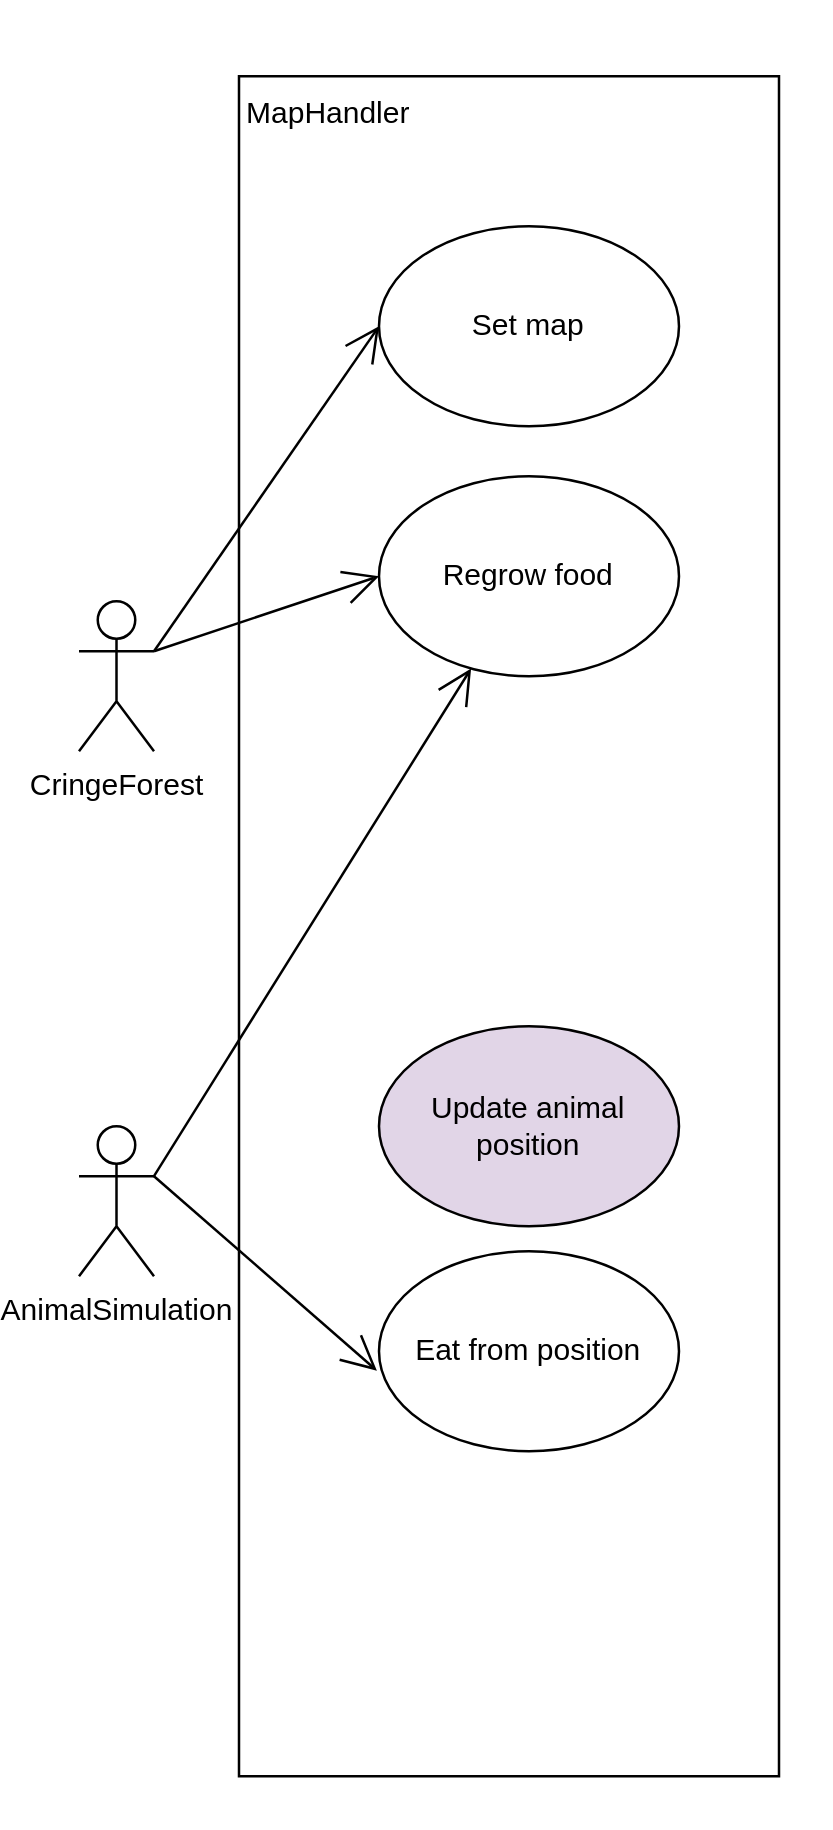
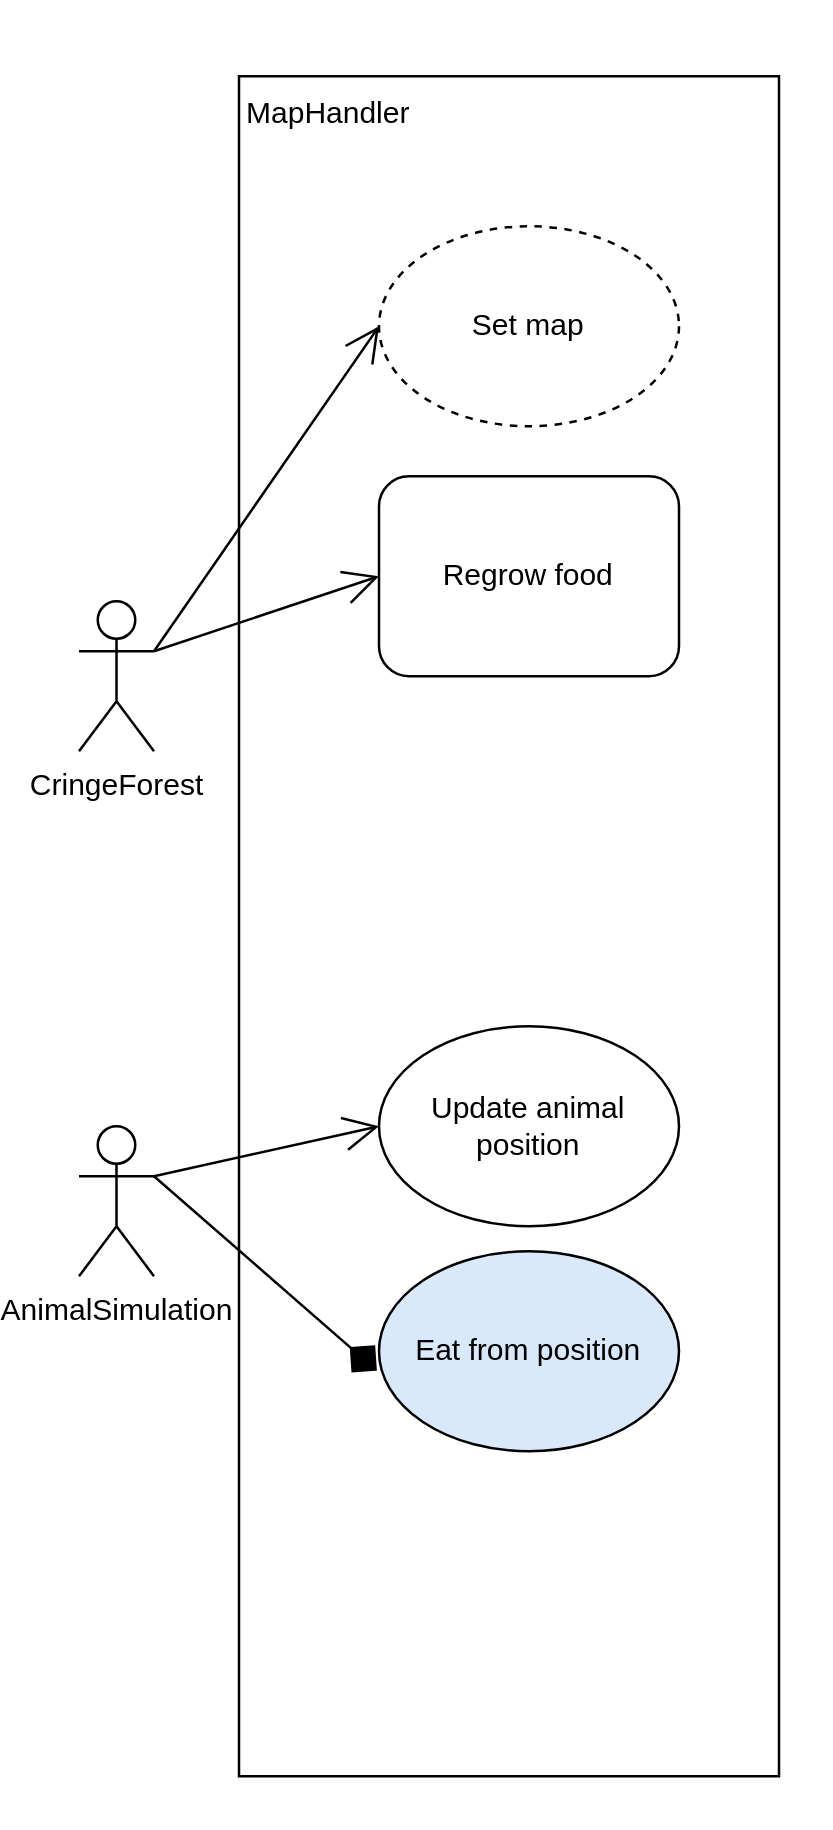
  <mxCell id="0" />
  <mxCell id="1" parent="0" />
  <mxCell id="2" value="" style="rounded=0;whiteSpace=wrap;html=1;" parent="1" vertex="1"><mxGeometry x="84" y="30" width="216" height="680" as="geometry" /></mxCell>
  <mxCell id="3" value="MapHandler" style="text;html=1;strokeColor=none;fillColor=none;align=center;verticalAlign=middle;whiteSpace=wrap;rounded=0;" parent="1" vertex="1"><mxGeometry x="100" y="20" width="40" height="50" as="geometry" /></mxCell>
  <mxCell id="4" value="CringeForest" style="shape=umlActor;verticalLabelPosition=bottom;verticalAlign=top;html=1;outlineConnect=0;direction=east;" parent="1" vertex="1"><mxGeometry x="20" y="240" width="30" height="60" as="geometry" /></mxCell>
- <mxCell id="5" value="Regrow food" style="ellipse;whiteSpace=wrap;html=1;" parent="1" vertex="1"><mxGeometry x="140" y="190" width="120" height="80" as="geometry" /></mxCell>
- <mxCell id="6" value="Update animal position" style="ellipse;whiteSpace=wrap;html=1;fillColor=#e1d5e7;" parent="1" vertex="1"><mxGeometry x="140" y="410" width="120" height="80" as="geometry" /></mxCell>
+ <mxCell id="5" value="Regrow food" style="whiteSpace=wrap;html=1;rounded=1;" parent="1" vertex="1"><mxGeometry x="140" y="190" width="120" height="80" as="geometry" /></mxCell>
+ <mxCell id="6" value="Update animal position" style="ellipse;whiteSpace=wrap;html=1;" parent="1" vertex="1"><mxGeometry x="140" y="410" width="120" height="80" as="geometry" /></mxCell>
  <mxCell id="7" value="AnimalSimulation" style="shape=umlActor;verticalLabelPosition=bottom;verticalAlign=top;html=1;outlineConnect=0;" parent="1" vertex="1"><mxGeometry x="20" y="450" width="30" height="60" as="geometry" /></mxCell>
- <mxCell id="8" value="Set map" style="ellipse;whiteSpace=wrap;html=1;" parent="1" vertex="1"><mxGeometry x="140" y="90" width="120" height="80" as="geometry" /></mxCell>
+ <mxCell id="8" value="Set map" style="ellipse;whiteSpace=wrap;html=1;dashed=1;" parent="1" vertex="1"><mxGeometry x="140" y="90" width="120" height="80" as="geometry" /></mxCell>
  <mxCell id="9" value="" style="endArrow=open;endFill=1;endSize=12;html=1;entryX=0;entryY=0.5;entryDx=0;entryDy=0;entryPerimeter=0;" parent="1" target="8" edge="1"><mxGeometry width="160" relative="1" as="geometry"><mxPoint x="50" y="260" as="sourcePoint" /><mxPoint x="380" y="270" as="targetPoint" /></mxGeometry></mxCell>
  <mxCell id="10" value="" style="endArrow=open;endFill=1;endSize=12;html=1;entryX=0;entryY=0.5;entryDx=0;entryDy=0;" parent="1" target="5" edge="1"><mxGeometry width="160" relative="1" as="geometry"><mxPoint x="50" y="260" as="sourcePoint" /><mxPoint x="380" y="270" as="targetPoint" /></mxGeometry></mxCell>
- <mxCell id="11" value="Eat from position" style="ellipse;whiteSpace=wrap;html=1;" parent="1" vertex="1"><mxGeometry x="140" y="500" width="120" height="80" as="geometry" /></mxCell>
- <mxCell id="12" value="" style="endArrow=open;endFill=1;endSize=12;html=1;exitX=1;exitY=0.333;exitDx=0;exitDy=0;exitPerimeter=0;entryX=-0.007;entryY=0.597;entryDx=0;entryDy=0;entryPerimeter=0;" parent="1" source="7" target="11" edge="1"><mxGeometry width="160" relative="1" as="geometry"><mxPoint x="580" y="250" as="sourcePoint" /><mxPoint x="471" y="190" as="targetPoint" /></mxGeometry></mxCell>
- <mxCell id="13" value="" style="endArrow=open;endFill=1;endSize=12;html=1;exitX=1;exitY=0.333;exitDx=0;exitDy=0;exitPerimeter=0;" parent="1" source="7" target="5" edge="1"><mxGeometry width="160" relative="1" as="geometry"><mxPoint x="50" y="380" as="sourcePoint" /><mxPoint x="380" y="270" as="targetPoint" /></mxGeometry></mxCell>
+ <mxCell id="11" value="Eat from position" style="ellipse;whiteSpace=wrap;html=1;fillColor=#dae8fc;" parent="1" vertex="1"><mxGeometry x="140" y="500" width="120" height="80" as="geometry" /></mxCell>
+ <mxCell id="12" value="" style="endArrow=diamond;endFill=1;endSize=12;html=1;exitX=1;exitY=0.333;exitDx=0;exitDy=0;exitPerimeter=0;entryX=-0.007;entryY=0.597;entryDx=0;entryDy=0;entryPerimeter=0;" parent="1" source="7" target="11" edge="1"><mxGeometry width="160" relative="1" as="geometry"><mxPoint x="580" y="250" as="sourcePoint" /><mxPoint x="471" y="190" as="targetPoint" /></mxGeometry></mxCell>
+ <mxCell id="13" value="" style="endArrow=open;endFill=1;endSize=12;html=1;entryX=0;entryY=0.5;entryDx=0;entryDy=0;exitX=1;exitY=0.333;exitDx=0;exitDy=0;exitPerimeter=0;" parent="1" source="7" target="6" edge="1"><mxGeometry width="160" relative="1" as="geometry"><mxPoint x="50" y="380" as="sourcePoint" /><mxPoint x="380" y="270" as="targetPoint" /></mxGeometry></mxCell>
